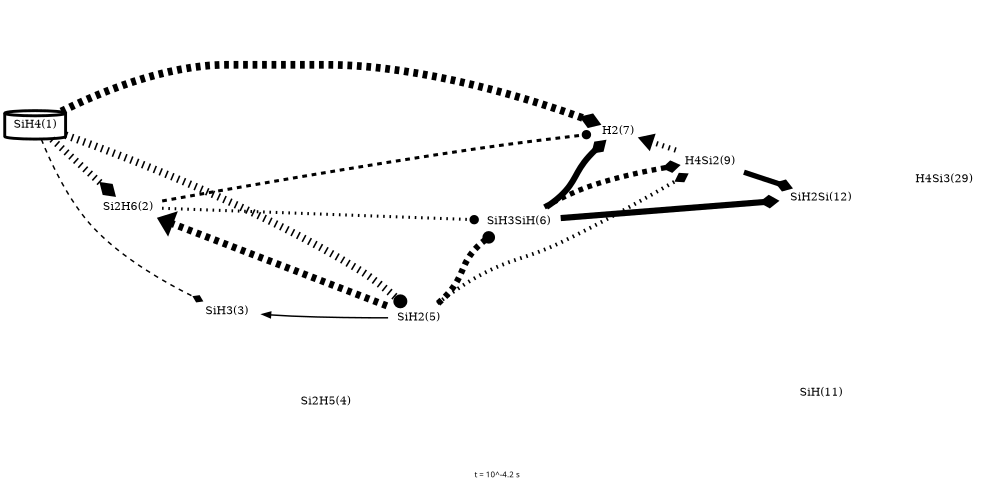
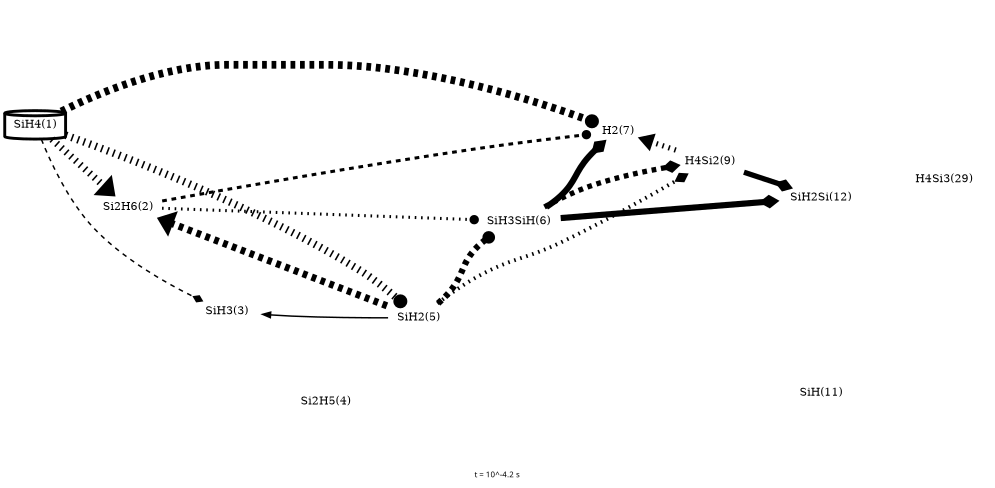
  digraph {
    fontname=sans
    fontsize=10
    label="t = 10^-4.2 s"
    rankdir=LR
    node [penwidth=0.0 shape=cylinder]
    edge [dir=none penwidth=0.0 style=dashed]
    "SiH4(1)" [height=0.5 penwidth=3.674 width=1.0723]
    "H2(7)" [height=0.5 shape=ellipse width=0.86741]
    "SiH2(5)" [height=0.5 shape=box width=1.0723]
    "Si2H6(2)" [height=0.5 width=1.1951]
    "SiH3SiH(6)" [height=0.5 shape=box width=1.4583]
    "H4Si2(9)" [height=0.5 width=1.1951]
    "SiH3(3)" [height=0.5 shape=ellipse width=1.0723]
    "SiH(11)" [height=0.5 shape=box width=1.0694]
    "Si2H5(4)" [height=0.5 width=1.1951]
    "H4Si3(29)" [height=0.5 shape=ellipse width=1.3194]
    "SiH2Si(12)" [height=0.5 shape=ellipse width=1.4028]
-   "SiH4(1)" -> "H2(7)" [arrowhead=diamond dir=forward penwidth=9.736]
+   "SiH4(1)" -> "H2(7)" [arrowhead=dot dir=forward penwidth=9.736]
    "SiH4(1)" -> "SiH2(5)" [arrowhead=dot dir=forward penwidth=9.674 style=dotted]
-   "SiH4(1)" -> "Si2H6(2)" [arrowhead=diamond dir=forward penwidth=9.033 style=dotted]
+   "SiH4(1)" -> "Si2H6(2)" [arrowhead=normal dir=forward penwidth=9.033 style=dotted]
    "SiH4(1)" -> "SiH3SiH(6)" [style=dotted]
    "SiH4(1)" -> "H4Si2(9)"
    "SiH4(1)" -> "SiH3(3)" [arrowhead=diamond dir=forward penwidth=1.871]
    "SiH4(1)" -> "SiH(11)"
    "SiH4(1)" -> "Si2H5(4)" [style=solid]
    "SiH4(1)" -> "H4Si3(29)" [style=dotted]
    "H2(7)" -> "H4Si2(9)" [dir=back penwidth=6.708 style=dotted]
    "SiH2(5)" -> "H2(7)"
    "SiH2(5)" -> "SiH3SiH(6)" [arrowhead=dot dir=forward penwidth=7.927]
    "SiH2(5)" -> "H4Si2(9)" [arrowhead=diamond dir=forward penwidth=4.865 style=dotted]
    "SiH2(5)" -> "SiH(11)"
    "SiH2(5)" -> "H4Si3(29)" [style=dotted]
    "SiH2(5)" -> "SiH2Si(12)"
    "Si2H6(2)" -> "H2(7)" [arrowhead=dot dir=forward penwidth=3.869]
    "Si2H6(2)" -> "SiH2(5)" [dir=back penwidth=9.033]
    "Si2H6(2)" -> "SiH3SiH(6)" [arrowhead=dot dir=forward penwidth=3.869 style=dotted]
    "Si2H6(2)" -> "SiH3(3)"
    "Si2H6(2)" -> "Si2H5(4)" [style=dotted]
    "SiH3SiH(6)" -> "H2(7)" [arrowhead=diamond dir=forward penwidth=7.781 style=solid]
    "SiH3SiH(6)" -> "H4Si2(9)" [arrowhead=diamond dir=forward penwidth=6.703]
    "SiH3SiH(6)" -> "SiH(11)" [style=solid]
    "SiH3SiH(6)" -> "SiH2Si(12)" [arrowhead=diamond dir=forward penwidth=7.781 style=solid]
    "H4Si2(9)" -> "SiH(11)"
    "H4Si2(9)" -> "H4Si3(29)"
    "H4Si2(9)" -> "SiH2Si(12)" [arrowhead=diamond dir=forward penwidth=6.708 style=solid]
    "SiH3(3)" -> "H2(7)" [style=solid]
    "SiH3(3)" -> "SiH2(5)" [dir=back penwidth=1.871 style=solid]
    "SiH3(3)" -> "SiH3SiH(6)" [style=dotted]
    "SiH3(3)" -> "H4Si2(9)" [style=solid]
    "SiH3(3)" -> "SiH(11)" [style=dotted]
    "SiH3(3)" -> "Si2H5(4)"
    "Si2H5(4)" -> "SiH2(5)"
    "Si2H5(4)" -> "SiH(11)" [style=dotted]
    "Si2H5(4)" -> "SiH2Si(12)" [style=dotted]
    "SiH2Si(12)" -> "H4Si3(29)"
  }
